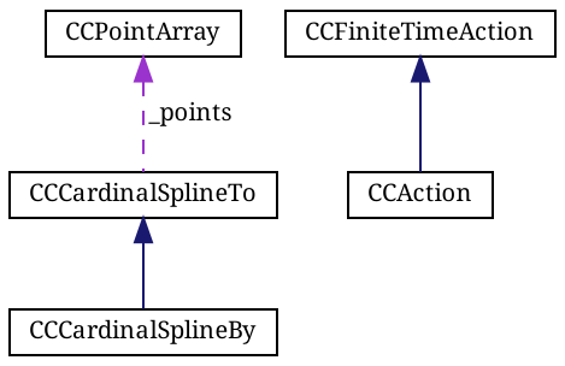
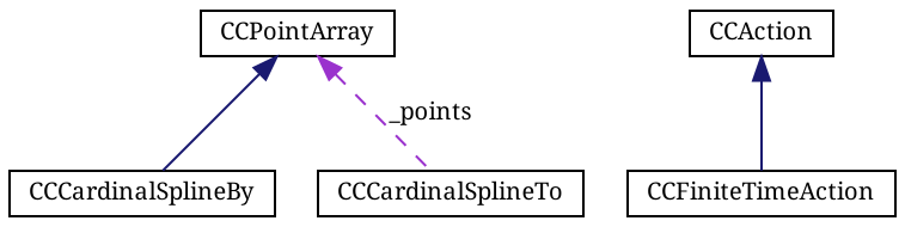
  digraph {
    fontname="Noto Serif"
    node [color=black fontname="Noto Serif" fontsize=10 shape=record]
    edge [color=midnightblue dir=back fontname="Noto Serif" fontsize=10 labelfontname=FreeSans labelfontsize=10 style=solid]
    n1 [height=0.2 label=CCCardinalSplineBy width=0.4]
    n2 [height=0.2 label=CCCardinalSplineTo width=0.4]
    n3 [height=0.2 label=CCFiniteTimeAction width=0.4]
    n4 [height=0.2 label=CCAction width=0.4]
    n5 [height=0.2 label=CCPointArray width=0.4]
-   n2 -> n1
-   n3 -> n4
+   n5 -> n1
+   n4 -> n3
    n5 -> n2 [color=darkorchid3 label=" _points" style=dashed]
  }
